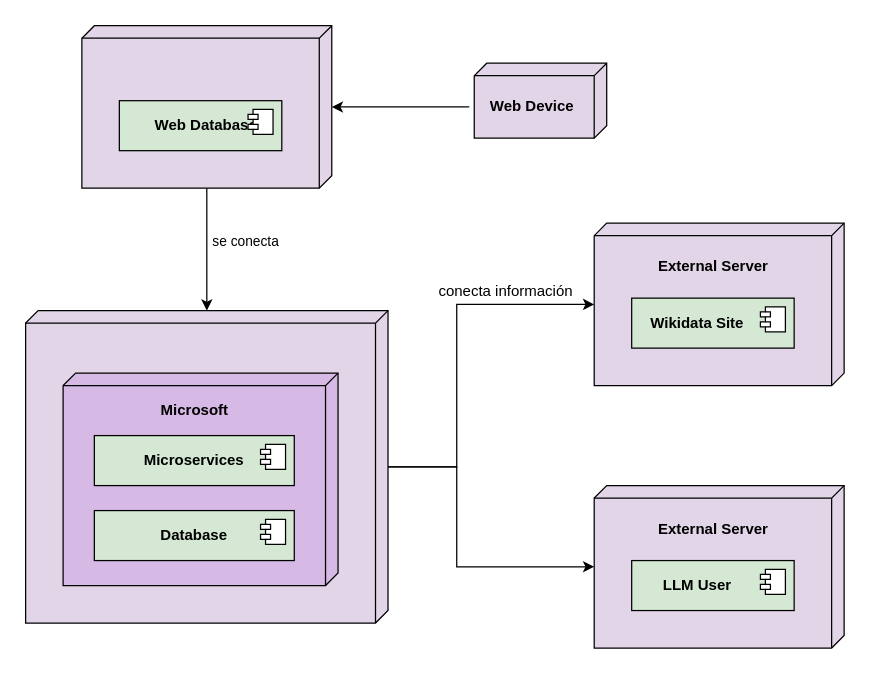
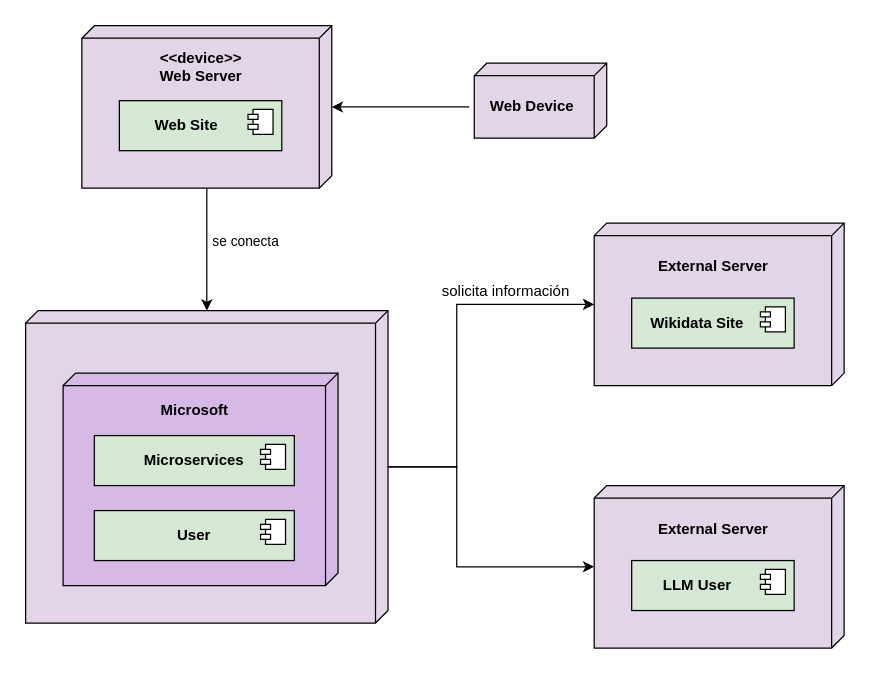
  <mxCell id="0" />
  <mxCell id="1" parent="0" />
  <mxCell id="2" style="edgeStyle=orthogonalEdgeStyle;rounded=0;orthogonalLoop=1;jettySize=auto;html=1;" edge="1" parent="1" source="4" target="10"><mxGeometry relative="1" as="geometry" /></mxCell>
  <mxCell id="3" value="se conecta" style="edgeLabel;html=1;align=center;verticalAlign=middle;resizable=0;points=[];" vertex="1" connectable="0" parent="2"><mxGeometry x="-0.36" y="-2" relative="1" as="geometry"><mxPoint x="32" y="11" as="offset" /></mxGeometry></mxCell>
  <mxCell id="4" value="" style="verticalAlign=top;align=left;spacingTop=8;spacingLeft=2;spacingRight=12;shape=cube;size=10;direction=south;fontStyle=4;html=1;whiteSpace=wrap;fillColor=#e1d5e7;strokeColor=#000000;" vertex="1" parent="1"><mxGeometry x="65" y="20" width="200" height="130" as="geometry" /></mxCell>
- <mxCell id="6" value="&lt;b&gt;&amp;nbsp; &amp;nbsp;&amp;nbsp;&amp;nbsp; &amp;nbsp; Web Database&lt;/b&gt;" style="html=1;dropTarget=0;whiteSpace=wrap;fillColor=#d5e8d4;strokeColor=#000000;align=left;" vertex="1" parent="1"><mxGeometry x="95" y="80" width="130" height="40" as="geometry" /></mxCell>
+ <mxCell id="5" value="&lt;div&gt;&amp;lt;&amp;lt;device&amp;gt;&amp;gt;&lt;/div&gt;Web Server" style="text;align=center;fontStyle=1;verticalAlign=middle;spacingLeft=3;spacingRight=3;strokeColor=none;rotatable=0;points=[[0,0.5],[1,0.5]];portConstraint=eastwest;html=1;" vertex="1" parent="1"><mxGeometry x="85" y="40" width="150" height="26" as="geometry" /></mxCell>
+ <mxCell id="6" value="&lt;b&gt;&amp;nbsp; &amp;nbsp;&amp;nbsp;&amp;nbsp; &amp;nbsp; Web Site&lt;/b&gt;" style="html=1;dropTarget=0;whiteSpace=wrap;fillColor=#d5e8d4;strokeColor=#000000;align=left;" vertex="1" parent="1"><mxGeometry x="95" y="80" width="130" height="40" as="geometry" /></mxCell>
  <mxCell id="7" value="" style="shape=module;jettyWidth=8;jettyHeight=4;" vertex="1" parent="6"><mxGeometry x="1" width="20" height="20" relative="1" as="geometry"><mxPoint x="-27" y="7" as="offset" /></mxGeometry></mxCell>
  <mxCell id="8" style="edgeStyle=orthogonalEdgeStyle;rounded=0;orthogonalLoop=1;jettySize=auto;html=1;" edge="1" parent="1" source="10" target="17"><mxGeometry relative="1" as="geometry"><Array as="points"><mxPoint x="365" y="373" /><mxPoint x="365" y="243" /></Array></mxGeometry></mxCell>
  <mxCell id="9" style="edgeStyle=orthogonalEdgeStyle;rounded=0;orthogonalLoop=1;jettySize=auto;html=1;" edge="1" parent="1" source="10" target="13"><mxGeometry relative="1" as="geometry"><Array as="points"><mxPoint x="365" y="373" /><mxPoint x="365" y="453" /></Array></mxGeometry></mxCell>
  <mxCell id="10" value="" style="verticalAlign=top;align=left;spacingTop=8;spacingLeft=2;spacingRight=12;shape=cube;size=10;direction=south;fontStyle=4;html=1;whiteSpace=wrap;fillColor=#e1d5e7;strokeColor=light-dark(#000000, #9577a3);" vertex="1" parent="1"><mxGeometry x="20" y="248" width="290" height="250" as="geometry" /></mxCell>
  <mxCell id="11" value="" style="verticalAlign=top;align=left;spacingTop=8;spacingLeft=2;spacingRight=12;shape=cube;size=10;direction=south;fontStyle=4;html=1;whiteSpace=wrap;fillColor=light-dark(#d6b9e4, #392f3f);strokeColor=light-dark(#000000, #9577a3);" vertex="1" parent="1"><mxGeometry x="50" y="298" width="220" height="170" as="geometry" /></mxCell>
  <mxCell id="12" value="Microsoft" style="text;align=center;fontStyle=1;verticalAlign=middle;spacingLeft=3;spacingRight=3;strokeColor=none;rotatable=0;points=[[0,0.5],[1,0.5]];portConstraint=eastwest;html=1;" vertex="1" parent="1"><mxGeometry x="55" y="308" width="200" height="40" as="geometry" /></mxCell>
  <mxCell id="13" value="" style="verticalAlign=top;align=left;spacingTop=8;spacingLeft=2;spacingRight=12;shape=cube;size=10;direction=south;fontStyle=4;html=1;whiteSpace=wrap;fillColor=#e1d5e7;strokeColor=#000000;" vertex="1" parent="1"><mxGeometry x="475" y="388" width="200" height="130" as="geometry" /></mxCell>
  <mxCell id="14" value="&lt;div&gt;&lt;span style=&quot;background-color: transparent; color: light-dark(rgb(0, 0, 0), rgb(255, 255, 255));&quot;&gt;External Server&lt;/span&gt;&lt;/div&gt;" style="text;align=center;fontStyle=1;verticalAlign=middle;spacingLeft=3;spacingRight=3;strokeColor=none;rotatable=0;points=[[0,0.5],[1,0.5]];portConstraint=eastwest;html=1;" vertex="1" parent="1"><mxGeometry x="495" y="408" width="150" height="30" as="geometry" /></mxCell>
  <mxCell id="15" value="&lt;b style=&quot;background-color: transparent; color: light-dark(rgb(0, 0, 0), rgb(255, 255, 255));&quot;&gt;&amp;nbsp; &amp;nbsp; &amp;nbsp; &amp;nbsp;&lt;/b&gt;&lt;b&gt;LLM User&lt;/b&gt;" style="html=1;dropTarget=0;whiteSpace=wrap;fillColor=#d5e8d4;strokeColor=#000000;align=left;" vertex="1" parent="1"><mxGeometry x="505" y="448" width="130" height="40" as="geometry" /></mxCell>
  <mxCell id="16" value="" style="shape=module;jettyWidth=8;jettyHeight=4;" vertex="1" parent="15"><mxGeometry x="1" width="20" height="20" relative="1" as="geometry"><mxPoint x="-27" y="7" as="offset" /></mxGeometry></mxCell>
  <mxCell id="17" value="" style="verticalAlign=top;align=left;spacingTop=8;spacingLeft=2;spacingRight=12;shape=cube;size=10;direction=south;fontStyle=4;html=1;whiteSpace=wrap;fillColor=#e1d5e7;strokeColor=#000000;" vertex="1" parent="1"><mxGeometry x="475" y="178" width="200" height="130" as="geometry" /></mxCell>
  <mxCell id="18" value="&lt;div&gt;&lt;span style=&quot;background-color: transparent; color: light-dark(rgb(0, 0, 0), rgb(255, 255, 255));&quot;&gt;External Server&lt;/span&gt;&lt;/div&gt;" style="text;align=center;fontStyle=1;verticalAlign=middle;spacingLeft=3;spacingRight=3;strokeColor=none;rotatable=0;points=[[0,0.5],[1,0.5]];portConstraint=eastwest;html=1;" vertex="1" parent="1"><mxGeometry x="495" y="198" width="150" height="30" as="geometry" /></mxCell>
  <mxCell id="19" value="&lt;b&gt;&amp;nbsp; &amp;nbsp; Wikidata Site&lt;/b&gt;" style="html=1;dropTarget=0;whiteSpace=wrap;fillColor=#d5e8d4;strokeColor=#000000;align=left;" vertex="1" parent="1"><mxGeometry x="505" y="238" width="130" height="40" as="geometry" /></mxCell>
  <mxCell id="20" value="" style="shape=module;jettyWidth=8;jettyHeight=4;" vertex="1" parent="19"><mxGeometry x="1" width="20" height="20" relative="1" as="geometry"><mxPoint x="-27" y="7" as="offset" /></mxGeometry></mxCell>
  <mxCell id="21" value="&lt;div&gt;&lt;b&gt;Microservices&lt;/b&gt;&lt;/div&gt;" style="html=1;dropTarget=0;whiteSpace=wrap;fillColor=#d5e8d4;strokeColor=#000000;align=center;" vertex="1" parent="1"><mxGeometry x="75" y="348" width="160" height="40" as="geometry" /></mxCell>
  <mxCell id="22" value="" style="shape=module;jettyWidth=8;jettyHeight=4;" vertex="1" parent="21"><mxGeometry x="1" width="20" height="20" relative="1" as="geometry"><mxPoint x="-27" y="7" as="offset" /></mxGeometry></mxCell>
- <mxCell id="23" value="conecta información" style="text;html=1;align=center;verticalAlign=middle;resizable=0;points=[];autosize=1;strokeColor=none;fillColor=none;" vertex="1" parent="1"><mxGeometry x="339" y="218" width="130" height="30" as="geometry" /></mxCell>
- <mxCell id="24" value="&lt;div&gt;&lt;b&gt;Database&lt;/b&gt;&lt;/div&gt;" style="html=1;dropTarget=0;whiteSpace=wrap;fillColor=#d5e8d4;strokeColor=#000000;align=center;" vertex="1" parent="1"><mxGeometry x="75" y="408" width="160" height="40" as="geometry" /></mxCell>
+ <mxCell id="23" value="solicita información" style="text;html=1;align=center;verticalAlign=middle;resizable=0;points=[];autosize=1;strokeColor=none;fillColor=none;" vertex="1" parent="1"><mxGeometry x="339" y="218" width="130" height="30" as="geometry" /></mxCell>
+ <mxCell id="24" value="&lt;div&gt;&lt;b&gt;User&lt;/b&gt;&lt;/div&gt;" style="html=1;dropTarget=0;whiteSpace=wrap;fillColor=#d5e8d4;strokeColor=#000000;align=center;" vertex="1" parent="1"><mxGeometry x="75" y="408" width="160" height="40" as="geometry" /></mxCell>
  <mxCell id="25" value="" style="shape=module;jettyWidth=8;jettyHeight=4;" vertex="1" parent="24"><mxGeometry x="1" width="20" height="20" relative="1" as="geometry"><mxPoint x="-27" y="7" as="offset" /></mxGeometry></mxCell>
  <mxCell id="26" value="" style="verticalAlign=top;align=left;spacingTop=8;spacingLeft=2;spacingRight=12;shape=cube;size=10;direction=south;fontStyle=4;html=1;whiteSpace=wrap;fillColor=#e1d5e7;strokeColor=light-dark(#000000, #9577a3);" vertex="1" parent="1"><mxGeometry x="379" y="50" width="106" height="60" as="geometry" /></mxCell>
  <mxCell id="27" style="edgeStyle=orthogonalEdgeStyle;rounded=0;orthogonalLoop=1;jettySize=auto;html=1;" edge="1" parent="1" source="28" target="4"><mxGeometry relative="1" as="geometry" /></mxCell>
  <mxCell id="28" value="Web Device" style="text;align=center;fontStyle=1;verticalAlign=middle;spacingLeft=3;spacingRight=3;strokeColor=none;rotatable=0;points=[[0,0.5],[1,0.5]];portConstraint=eastwest;html=1;" vertex="1" parent="1"><mxGeometry x="375" y="60" width="100" height="50" as="geometry" /></mxCell>
